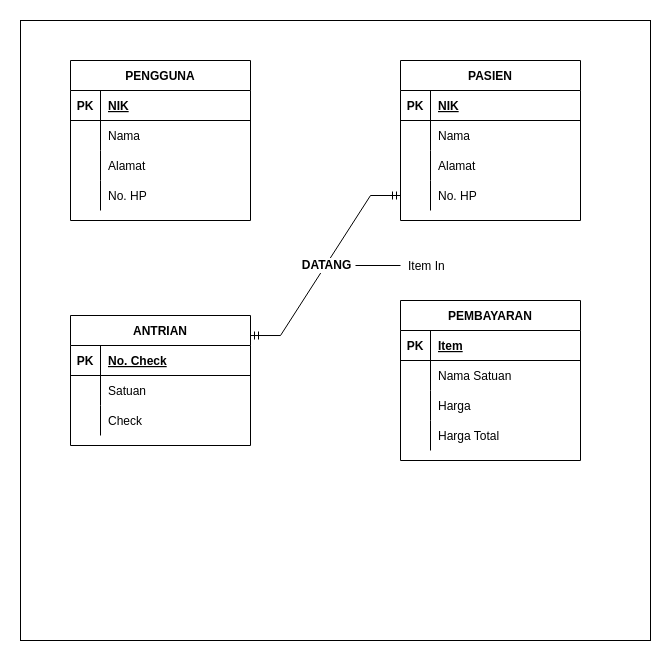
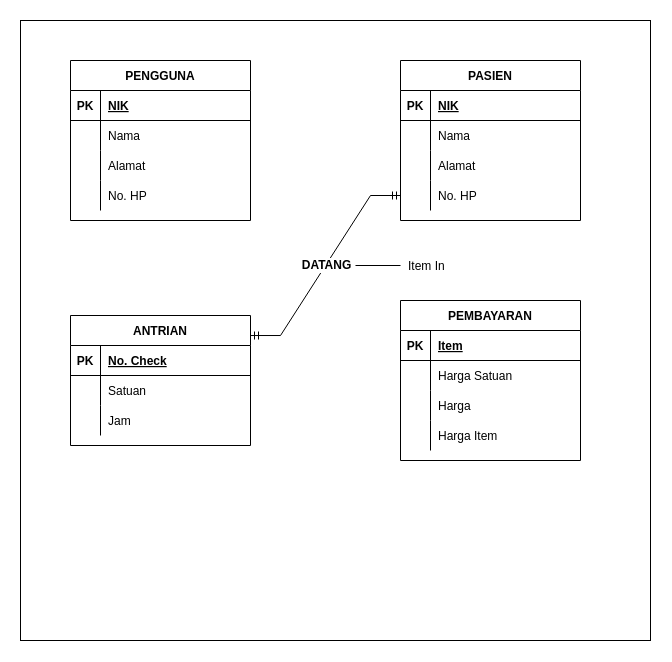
  <mxCell id="0" />
  <mxCell id="1" parent="0" />
  <mxCell id="2" value="" style="rounded=0;whiteSpace=wrap;html=1;fontSize=12;" vertex="1" parent="1"><mxGeometry x="20" y="20" width="630" height="620" as="geometry" /></mxCell>
  <mxCell id="3" value="PENGGUNA" style="shape=table;startSize=30;container=1;collapsible=1;childLayout=tableLayout;fixedRows=1;rowLines=0;fontStyle=1;align=center;resizeLast=1;" vertex="1" parent="1"><mxGeometry x="70" y="60" width="180" height="160" as="geometry" /></mxCell>
  <mxCell id="4" value="" style="shape=tableRow;horizontal=0;startSize=0;swimlaneHead=0;swimlaneBody=0;fillColor=none;collapsible=0;dropTarget=0;points=[[0,0.5],[1,0.5]];portConstraint=eastwest;top=0;left=0;right=0;bottom=1;" vertex="1" parent="3"><mxGeometry y="30" width="180" height="30" as="geometry" /></mxCell>
  <mxCell id="5" value="PK" style="shape=partialRectangle;connectable=0;fillColor=none;top=0;left=0;bottom=0;right=0;fontStyle=1;overflow=hidden;" vertex="1" parent="4"><mxGeometry width="30" height="30" as="geometry"><mxRectangle width="30" height="30" as="alternateBounds" /></mxGeometry></mxCell>
  <mxCell id="6" value="NIK" style="shape=partialRectangle;connectable=0;fillColor=none;top=0;left=0;bottom=0;right=0;align=left;spacingLeft=6;fontStyle=5;overflow=hidden;" vertex="1" parent="4"><mxGeometry x="30" width="150" height="30" as="geometry"><mxRectangle width="150" height="30" as="alternateBounds" /></mxGeometry></mxCell>
  <mxCell id="7" value="" style="shape=tableRow;horizontal=0;startSize=0;swimlaneHead=0;swimlaneBody=0;fillColor=none;collapsible=0;dropTarget=0;points=[[0,0.5],[1,0.5]];portConstraint=eastwest;top=0;left=0;right=0;bottom=0;" vertex="1" parent="3"><mxGeometry y="60" width="180" height="30" as="geometry" /></mxCell>
  <mxCell id="8" value="" style="shape=partialRectangle;connectable=0;fillColor=none;top=0;left=0;bottom=0;right=0;editable=1;overflow=hidden;" vertex="1" parent="7"><mxGeometry width="30" height="30" as="geometry"><mxRectangle width="30" height="30" as="alternateBounds" /></mxGeometry></mxCell>
  <mxCell id="9" value="Nama" style="shape=partialRectangle;connectable=0;fillColor=none;top=0;left=0;bottom=0;right=0;align=left;spacingLeft=6;overflow=hidden;" vertex="1" parent="7"><mxGeometry x="30" width="150" height="30" as="geometry"><mxRectangle width="150" height="30" as="alternateBounds" /></mxGeometry></mxCell>
  <mxCell id="10" value="" style="shape=tableRow;horizontal=0;startSize=0;swimlaneHead=0;swimlaneBody=0;fillColor=none;collapsible=0;dropTarget=0;points=[[0,0.5],[1,0.5]];portConstraint=eastwest;top=0;left=0;right=0;bottom=0;" vertex="1" parent="3"><mxGeometry y="90" width="180" height="30" as="geometry" /></mxCell>
  <mxCell id="11" value="" style="shape=partialRectangle;connectable=0;fillColor=none;top=0;left=0;bottom=0;right=0;editable=1;overflow=hidden;" vertex="1" parent="10"><mxGeometry width="30" height="30" as="geometry"><mxRectangle width="30" height="30" as="alternateBounds" /></mxGeometry></mxCell>
  <mxCell id="12" value="Alamat" style="shape=partialRectangle;connectable=0;fillColor=none;top=0;left=0;bottom=0;right=0;align=left;spacingLeft=6;overflow=hidden;" vertex="1" parent="10"><mxGeometry x="30" width="150" height="30" as="geometry"><mxRectangle width="150" height="30" as="alternateBounds" /></mxGeometry></mxCell>
  <mxCell id="13" value="" style="shape=tableRow;horizontal=0;startSize=0;swimlaneHead=0;swimlaneBody=0;fillColor=none;collapsible=0;dropTarget=0;points=[[0,0.5],[1,0.5]];portConstraint=eastwest;top=0;left=0;right=0;bottom=0;" vertex="1" parent="3"><mxGeometry y="120" width="180" height="30" as="geometry" /></mxCell>
  <mxCell id="14" value="" style="shape=partialRectangle;connectable=0;fillColor=none;top=0;left=0;bottom=0;right=0;editable=1;overflow=hidden;" vertex="1" parent="13"><mxGeometry width="30" height="30" as="geometry"><mxRectangle width="30" height="30" as="alternateBounds" /></mxGeometry></mxCell>
  <mxCell id="15" value="No. HP" style="shape=partialRectangle;connectable=0;fillColor=none;top=0;left=0;bottom=0;right=0;align=left;spacingLeft=6;overflow=hidden;" vertex="1" parent="13"><mxGeometry x="30" width="150" height="30" as="geometry"><mxRectangle width="150" height="30" as="alternateBounds" /></mxGeometry></mxCell>
  <mxCell id="16" value="PASIEN" style="shape=table;startSize=30;container=1;collapsible=1;childLayout=tableLayout;fixedRows=1;rowLines=0;fontStyle=1;align=center;resizeLast=1;" vertex="1" parent="1"><mxGeometry x="400" y="60" width="180" height="160" as="geometry" /></mxCell>
  <mxCell id="17" value="" style="shape=tableRow;horizontal=0;startSize=0;swimlaneHead=0;swimlaneBody=0;fillColor=none;collapsible=0;dropTarget=0;points=[[0,0.5],[1,0.5]];portConstraint=eastwest;top=0;left=0;right=0;bottom=1;" vertex="1" parent="16"><mxGeometry y="30" width="180" height="30" as="geometry" /></mxCell>
  <mxCell id="18" value="PK" style="shape=partialRectangle;connectable=0;fillColor=none;top=0;left=0;bottom=0;right=0;fontStyle=1;overflow=hidden;" vertex="1" parent="17"><mxGeometry width="30" height="30" as="geometry"><mxRectangle width="30" height="30" as="alternateBounds" /></mxGeometry></mxCell>
  <mxCell id="19" value="NIK" style="shape=partialRectangle;connectable=0;fillColor=none;top=0;left=0;bottom=0;right=0;align=left;spacingLeft=6;fontStyle=5;overflow=hidden;" vertex="1" parent="17"><mxGeometry x="30" width="150" height="30" as="geometry"><mxRectangle width="150" height="30" as="alternateBounds" /></mxGeometry></mxCell>
  <mxCell id="20" value="" style="shape=tableRow;horizontal=0;startSize=0;swimlaneHead=0;swimlaneBody=0;fillColor=none;collapsible=0;dropTarget=0;points=[[0,0.5],[1,0.5]];portConstraint=eastwest;top=0;left=0;right=0;bottom=0;" vertex="1" parent="16"><mxGeometry y="60" width="180" height="30" as="geometry" /></mxCell>
  <mxCell id="21" value="" style="shape=partialRectangle;connectable=0;fillColor=none;top=0;left=0;bottom=0;right=0;editable=1;overflow=hidden;" vertex="1" parent="20"><mxGeometry width="30" height="30" as="geometry"><mxRectangle width="30" height="30" as="alternateBounds" /></mxGeometry></mxCell>
  <mxCell id="22" value="Nama" style="shape=partialRectangle;connectable=0;fillColor=none;top=0;left=0;bottom=0;right=0;align=left;spacingLeft=6;overflow=hidden;" vertex="1" parent="20"><mxGeometry x="30" width="150" height="30" as="geometry"><mxRectangle width="150" height="30" as="alternateBounds" /></mxGeometry></mxCell>
  <mxCell id="23" value="" style="shape=tableRow;horizontal=0;startSize=0;swimlaneHead=0;swimlaneBody=0;fillColor=none;collapsible=0;dropTarget=0;points=[[0,0.5],[1,0.5]];portConstraint=eastwest;top=0;left=0;right=0;bottom=0;" vertex="1" parent="16"><mxGeometry y="90" width="180" height="30" as="geometry" /></mxCell>
  <mxCell id="24" value="" style="shape=partialRectangle;connectable=0;fillColor=none;top=0;left=0;bottom=0;right=0;editable=1;overflow=hidden;" vertex="1" parent="23"><mxGeometry width="30" height="30" as="geometry"><mxRectangle width="30" height="30" as="alternateBounds" /></mxGeometry></mxCell>
  <mxCell id="25" value="Alamat" style="shape=partialRectangle;connectable=0;fillColor=none;top=0;left=0;bottom=0;right=0;align=left;spacingLeft=6;overflow=hidden;" vertex="1" parent="23"><mxGeometry x="30" width="150" height="30" as="geometry"><mxRectangle width="150" height="30" as="alternateBounds" /></mxGeometry></mxCell>
  <mxCell id="26" value="" style="shape=tableRow;horizontal=0;startSize=0;swimlaneHead=0;swimlaneBody=0;fillColor=none;collapsible=0;dropTarget=0;points=[[0,0.5],[1,0.5]];portConstraint=eastwest;top=0;left=0;right=0;bottom=0;" vertex="1" parent="16"><mxGeometry y="120" width="180" height="30" as="geometry" /></mxCell>
  <mxCell id="27" value="" style="shape=partialRectangle;connectable=0;fillColor=none;top=0;left=0;bottom=0;right=0;editable=1;overflow=hidden;" vertex="1" parent="26"><mxGeometry width="30" height="30" as="geometry"><mxRectangle width="30" height="30" as="alternateBounds" /></mxGeometry></mxCell>
  <mxCell id="28" value="No. HP" style="shape=partialRectangle;connectable=0;fillColor=none;top=0;left=0;bottom=0;right=0;align=left;spacingLeft=6;overflow=hidden;" vertex="1" parent="26"><mxGeometry x="30" width="150" height="30" as="geometry"><mxRectangle width="150" height="30" as="alternateBounds" /></mxGeometry></mxCell>
  <mxCell id="29" value="ANTRIAN" style="shape=table;startSize=30;container=1;collapsible=1;childLayout=tableLayout;fixedRows=1;rowLines=0;fontStyle=1;align=center;resizeLast=1;" vertex="1" parent="1"><mxGeometry x="70" y="315" width="180" height="130" as="geometry" /></mxCell>
  <mxCell id="30" value="" style="shape=tableRow;horizontal=0;startSize=0;swimlaneHead=0;swimlaneBody=0;fillColor=none;collapsible=0;dropTarget=0;points=[[0,0.5],[1,0.5]];portConstraint=eastwest;top=0;left=0;right=0;bottom=1;" vertex="1" parent="29"><mxGeometry y="30" width="180" height="30" as="geometry" /></mxCell>
  <mxCell id="31" value="PK" style="shape=partialRectangle;connectable=0;fillColor=none;top=0;left=0;bottom=0;right=0;fontStyle=1;overflow=hidden;" vertex="1" parent="30"><mxGeometry width="30" height="30" as="geometry"><mxRectangle width="30" height="30" as="alternateBounds" /></mxGeometry></mxCell>
  <mxCell id="32" value="No. Check" style="shape=partialRectangle;connectable=0;fillColor=none;top=0;left=0;bottom=0;right=0;align=left;spacingLeft=6;fontStyle=5;overflow=hidden;" vertex="1" parent="30"><mxGeometry x="30" width="150" height="30" as="geometry"><mxRectangle width="150" height="30" as="alternateBounds" /></mxGeometry></mxCell>
  <mxCell id="33" value="" style="shape=tableRow;horizontal=0;startSize=0;swimlaneHead=0;swimlaneBody=0;fillColor=none;collapsible=0;dropTarget=0;points=[[0,0.5],[1,0.5]];portConstraint=eastwest;top=0;left=0;right=0;bottom=0;" vertex="1" parent="29"><mxGeometry y="60" width="180" height="30" as="geometry" /></mxCell>
  <mxCell id="34" value="" style="shape=partialRectangle;connectable=0;fillColor=none;top=0;left=0;bottom=0;right=0;editable=1;overflow=hidden;" vertex="1" parent="33"><mxGeometry width="30" height="30" as="geometry"><mxRectangle width="30" height="30" as="alternateBounds" /></mxGeometry></mxCell>
  <mxCell id="35" value="Satuan" style="shape=partialRectangle;connectable=0;fillColor=none;top=0;left=0;bottom=0;right=0;align=left;spacingLeft=6;overflow=hidden;" vertex="1" parent="33"><mxGeometry x="30" width="150" height="30" as="geometry"><mxRectangle width="150" height="30" as="alternateBounds" /></mxGeometry></mxCell>
  <mxCell id="36" value="" style="shape=tableRow;horizontal=0;startSize=0;swimlaneHead=0;swimlaneBody=0;fillColor=none;collapsible=0;dropTarget=0;points=[[0,0.5],[1,0.5]];portConstraint=eastwest;top=0;left=0;right=0;bottom=0;" vertex="1" parent="29"><mxGeometry y="90" width="180" height="30" as="geometry" /></mxCell>
  <mxCell id="37" value="" style="shape=partialRectangle;connectable=0;fillColor=none;top=0;left=0;bottom=0;right=0;editable=1;overflow=hidden;" vertex="1" parent="36"><mxGeometry width="30" height="30" as="geometry"><mxRectangle width="30" height="30" as="alternateBounds" /></mxGeometry></mxCell>
- <mxCell id="38" value="Check" style="shape=partialRectangle;connectable=0;fillColor=none;top=0;left=0;bottom=0;right=0;align=left;spacingLeft=6;overflow=hidden;" vertex="1" parent="36"><mxGeometry x="30" width="150" height="30" as="geometry"><mxRectangle width="150" height="30" as="alternateBounds" /></mxGeometry></mxCell>
+ <mxCell id="38" value="Jam" style="shape=partialRectangle;connectable=0;fillColor=none;top=0;left=0;bottom=0;right=0;align=left;spacingLeft=6;overflow=hidden;" vertex="1" parent="36"><mxGeometry x="30" width="150" height="30" as="geometry"><mxRectangle width="150" height="30" as="alternateBounds" /></mxGeometry></mxCell>
  <mxCell id="39" value="PEMBAYARAN" style="shape=table;startSize=30;container=1;collapsible=1;childLayout=tableLayout;fixedRows=1;rowLines=0;fontStyle=1;align=center;resizeLast=1;" vertex="1" parent="1"><mxGeometry x="400" y="300" width="180" height="160" as="geometry" /></mxCell>
  <mxCell id="40" value="" style="shape=tableRow;horizontal=0;startSize=0;swimlaneHead=0;swimlaneBody=0;fillColor=none;collapsible=0;dropTarget=0;points=[[0,0.5],[1,0.5]];portConstraint=eastwest;top=0;left=0;right=0;bottom=1;" vertex="1" parent="39"><mxGeometry y="30" width="180" height="30" as="geometry" /></mxCell>
  <mxCell id="41" value="PK" style="shape=partialRectangle;connectable=0;fillColor=none;top=0;left=0;bottom=0;right=0;fontStyle=1;overflow=hidden;" vertex="1" parent="40"><mxGeometry width="30" height="30" as="geometry"><mxRectangle width="30" height="30" as="alternateBounds" /></mxGeometry></mxCell>
  <mxCell id="42" value="Item" style="shape=partialRectangle;connectable=0;fillColor=none;top=0;left=0;bottom=0;right=0;align=left;spacingLeft=6;fontStyle=5;overflow=hidden;" vertex="1" parent="40"><mxGeometry x="30" width="150" height="30" as="geometry"><mxRectangle width="150" height="30" as="alternateBounds" /></mxGeometry></mxCell>
  <mxCell id="43" value="" style="shape=tableRow;horizontal=0;startSize=0;swimlaneHead=0;swimlaneBody=0;fillColor=none;collapsible=0;dropTarget=0;points=[[0,0.5],[1,0.5]];portConstraint=eastwest;top=0;left=0;right=0;bottom=0;" vertex="1" parent="39"><mxGeometry y="60" width="180" height="30" as="geometry" /></mxCell>
  <mxCell id="44" value="" style="shape=partialRectangle;connectable=0;fillColor=none;top=0;left=0;bottom=0;right=0;editable=1;overflow=hidden;" vertex="1" parent="43"><mxGeometry width="30" height="30" as="geometry"><mxRectangle width="30" height="30" as="alternateBounds" /></mxGeometry></mxCell>
- <mxCell id="45" value="Nama Satuan" style="shape=partialRectangle;connectable=0;fillColor=none;top=0;left=0;bottom=0;right=0;align=left;spacingLeft=6;overflow=hidden;" vertex="1" parent="43"><mxGeometry x="30" width="150" height="30" as="geometry"><mxRectangle width="150" height="30" as="alternateBounds" /></mxGeometry></mxCell>
+ <mxCell id="45" value="Harga Satuan" style="shape=partialRectangle;connectable=0;fillColor=none;top=0;left=0;bottom=0;right=0;align=left;spacingLeft=6;overflow=hidden;" vertex="1" parent="43"><mxGeometry x="30" width="150" height="30" as="geometry"><mxRectangle width="150" height="30" as="alternateBounds" /></mxGeometry></mxCell>
  <mxCell id="46" value="" style="shape=tableRow;horizontal=0;startSize=0;swimlaneHead=0;swimlaneBody=0;fillColor=none;collapsible=0;dropTarget=0;points=[[0,0.5],[1,0.5]];portConstraint=eastwest;top=0;left=0;right=0;bottom=0;" vertex="1" parent="39"><mxGeometry y="90" width="180" height="30" as="geometry" /></mxCell>
  <mxCell id="47" value="" style="shape=partialRectangle;connectable=0;fillColor=none;top=0;left=0;bottom=0;right=0;editable=1;overflow=hidden;" vertex="1" parent="46"><mxGeometry width="30" height="30" as="geometry"><mxRectangle width="30" height="30" as="alternateBounds" /></mxGeometry></mxCell>
  <mxCell id="48" value="Harga" style="shape=partialRectangle;connectable=0;fillColor=none;top=0;left=0;bottom=0;right=0;align=left;spacingLeft=6;overflow=hidden;" vertex="1" parent="46"><mxGeometry x="30" width="150" height="30" as="geometry"><mxRectangle width="150" height="30" as="alternateBounds" /></mxGeometry></mxCell>
  <mxCell id="49" value="" style="shape=tableRow;horizontal=0;startSize=0;swimlaneHead=0;swimlaneBody=0;fillColor=none;collapsible=0;dropTarget=0;points=[[0,0.5],[1,0.5]];portConstraint=eastwest;top=0;left=0;right=0;bottom=0;" vertex="1" parent="39"><mxGeometry y="120" width="180" height="30" as="geometry" /></mxCell>
  <mxCell id="50" value="" style="shape=partialRectangle;connectable=0;fillColor=none;top=0;left=0;bottom=0;right=0;editable=1;overflow=hidden;" vertex="1" parent="49"><mxGeometry width="30" height="30" as="geometry"><mxRectangle width="30" height="30" as="alternateBounds" /></mxGeometry></mxCell>
- <mxCell id="51" value="Harga Total" style="shape=partialRectangle;connectable=0;fillColor=none;top=0;left=0;bottom=0;right=0;align=left;spacingLeft=6;overflow=hidden;" vertex="1" parent="49"><mxGeometry x="30" width="150" height="30" as="geometry"><mxRectangle width="150" height="30" as="alternateBounds" /></mxGeometry></mxCell>
+ <mxCell id="51" value="Harga Item" style="shape=partialRectangle;connectable=0;fillColor=none;top=0;left=0;bottom=0;right=0;align=left;spacingLeft=6;overflow=hidden;" vertex="1" parent="49"><mxGeometry x="30" width="150" height="30" as="geometry"><mxRectangle width="150" height="30" as="alternateBounds" /></mxGeometry></mxCell>
  <mxCell id="52" value="" style="edgeStyle=entityRelationEdgeStyle;fontSize=12;html=1;endArrow=ERmandOne;startArrow=ERmandOne;rounded=0;exitX=1;exitY=0.154;exitDx=0;exitDy=0;exitPerimeter=0;" edge="1" parent="1" source="29" target="26"><mxGeometry width="100" height="100" relative="1" as="geometry"><mxPoint x="410" y="270" as="sourcePoint" /><mxPoint x="510" y="170" as="targetPoint" /></mxGeometry></mxCell>
  <mxCell id="53" value="&lt;b&gt;DATANG&lt;/b&gt;" style="edgeLabel;html=1;align=center;verticalAlign=middle;resizable=0;points=[];fontSize=12;" vertex="1" connectable="0" parent="52"><mxGeometry x="-0.014" y="2" relative="1" as="geometry"><mxPoint x="3" as="offset" /></mxGeometry></mxCell>
  <mxCell id="54" value="" style="endArrow=none;html=1;rounded=0;fontSize=12;" edge="1" parent="1"><mxGeometry relative="1" as="geometry"><mxPoint x="355" y="265" as="sourcePoint" /><mxPoint x="400" y="265" as="targetPoint" /></mxGeometry></mxCell>
  <mxCell id="55" value="" style="shape=table;startSize=0;container=1;collapsible=1;childLayout=tableLayout;fixedRows=1;rowLines=0;fontStyle=0;align=center;resizeLast=1;strokeColor=none;fillColor=none;collapsible=0;fontSize=12;" vertex="1" parent="1"><mxGeometry x="370" y="250" width="180" height="30" as="geometry" /></mxCell>
  <mxCell id="56" value="" style="shape=tableRow;horizontal=0;startSize=0;swimlaneHead=0;swimlaneBody=0;fillColor=none;collapsible=0;dropTarget=0;points=[[0,0.5],[1,0.5]];portConstraint=eastwest;top=0;left=0;right=0;bottom=0;fontSize=12;" vertex="1" parent="55"><mxGeometry width="180" height="30" as="geometry" /></mxCell>
  <mxCell id="57" value="" style="shape=partialRectangle;connectable=0;fillColor=none;top=0;left=0;bottom=0;right=0;editable=1;overflow=hidden;fontSize=12;" vertex="1" parent="56"><mxGeometry width="30" height="30" as="geometry"><mxRectangle width="30" height="30" as="alternateBounds" /></mxGeometry></mxCell>
  <mxCell id="58" value="Item In" style="shape=partialRectangle;connectable=0;fillColor=none;top=0;left=0;bottom=0;right=0;align=left;spacingLeft=6;overflow=hidden;fontSize=12;" vertex="1" parent="56"><mxGeometry x="30" width="150" height="30" as="geometry"><mxRectangle width="150" height="30" as="alternateBounds" /></mxGeometry></mxCell>
